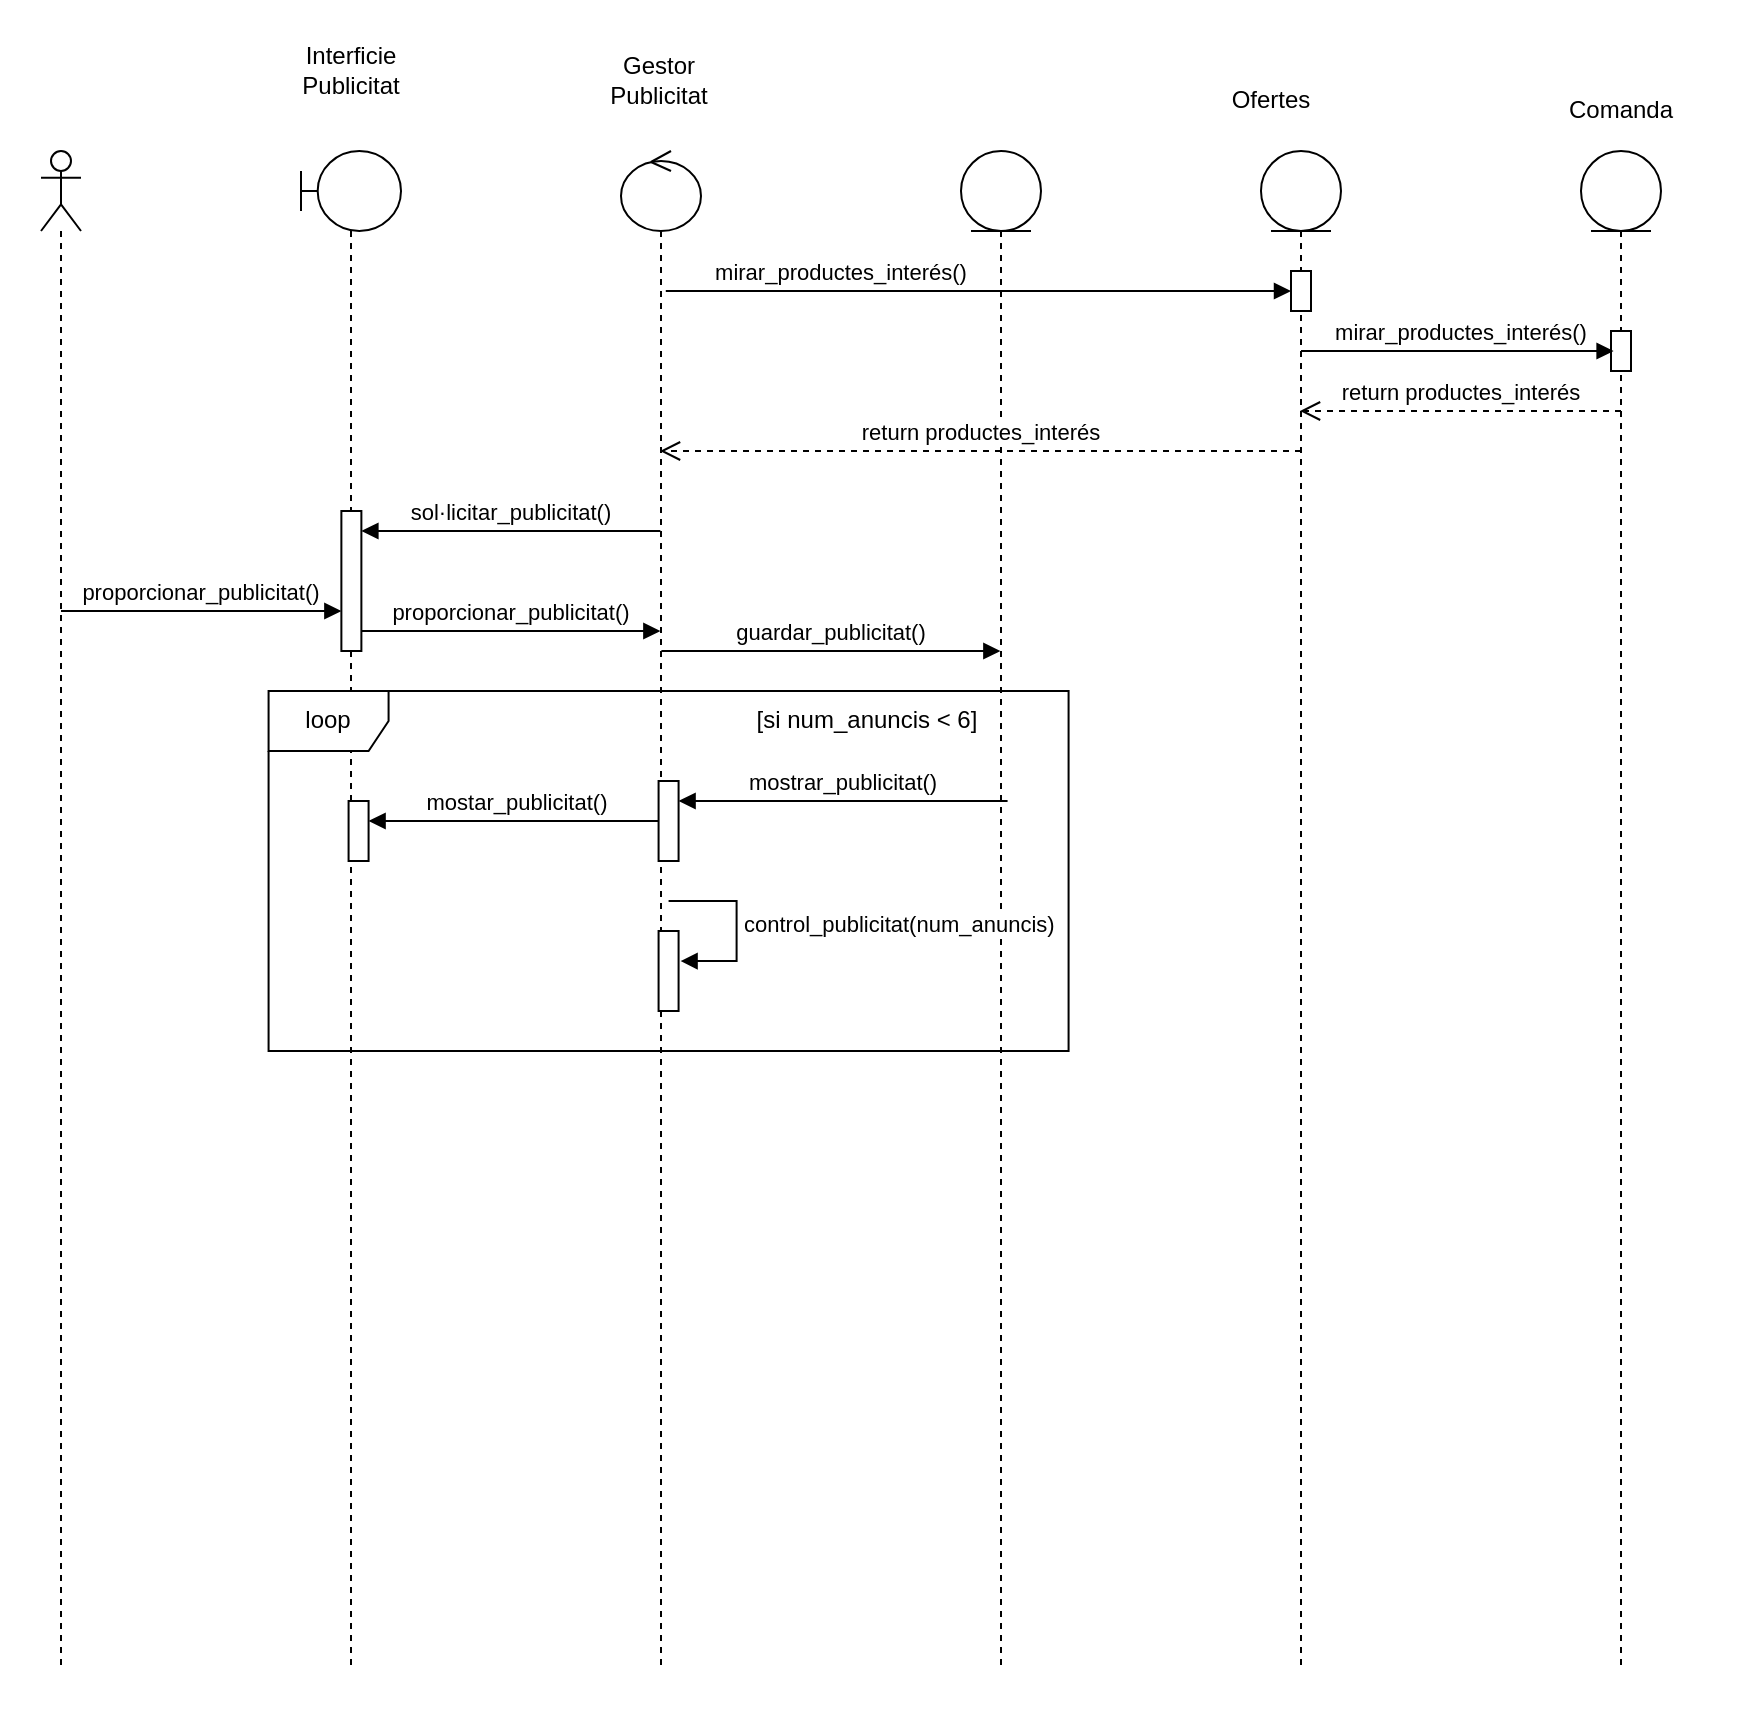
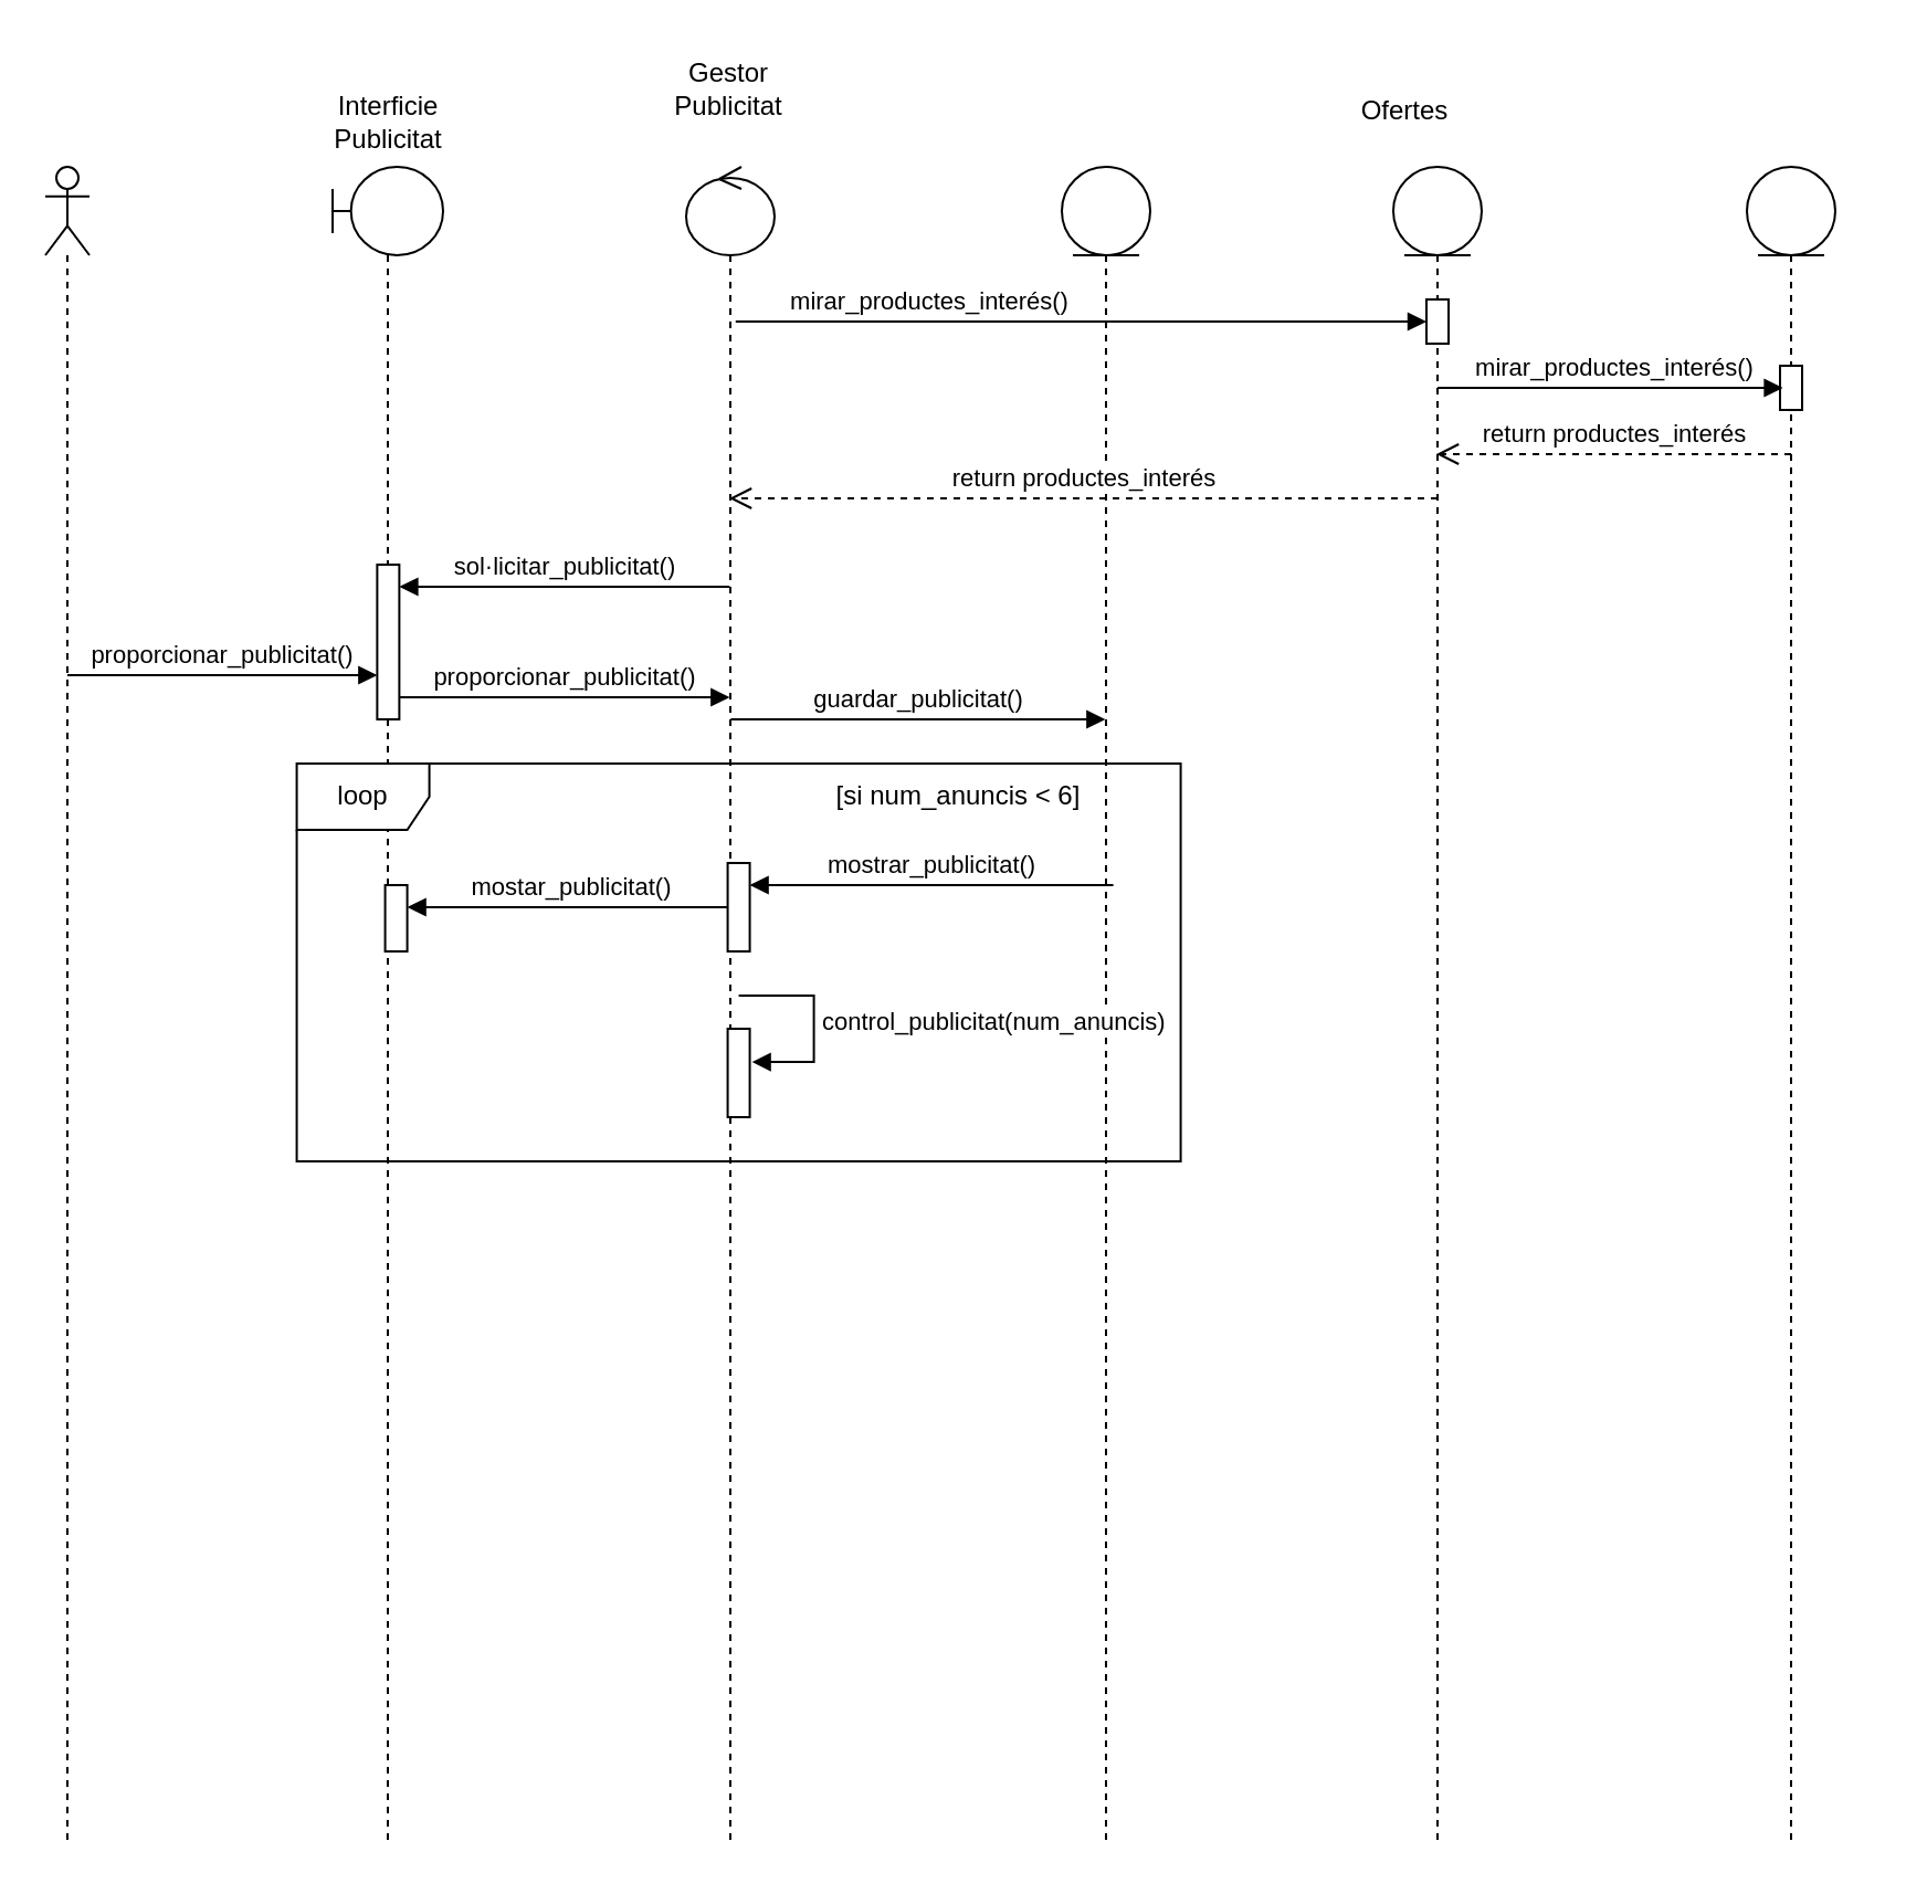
  <mxCell id="0" />
  <mxCell id="1" parent="0" />
  <mxCell id="2" value="" style="shape=umlLifeline;perimeter=lifelinePerimeter;whiteSpace=wrap;html=1;container=1;dropTarget=0;collapsible=0;recursiveResize=0;outlineConnect=0;portConstraint=eastwest;newEdgeStyle={&quot;curved&quot;:0,&quot;rounded&quot;:0};participant=umlActor;" parent="1" vertex="1"><mxGeometry x="20" y="75" width="20" height="760" as="geometry" /></mxCell>
  <mxCell id="3" value="" style="shape=umlLifeline;perimeter=lifelinePerimeter;whiteSpace=wrap;html=1;container=1;dropTarget=0;collapsible=0;recursiveResize=0;outlineConnect=0;portConstraint=eastwest;newEdgeStyle={&quot;curved&quot;:0,&quot;rounded&quot;:0};participant=umlBoundary;" parent="1" vertex="1"><mxGeometry x="150" y="75" width="50" height="760" as="geometry" /></mxCell>
  <mxCell id="4" value="" style="html=1;points=[[0,0,0,0,5],[0,1,0,0,-5],[1,0,0,0,5],[1,1,0,0,-5]];perimeter=orthogonalPerimeter;outlineConnect=0;targetShapes=umlLifeline;portConstraint=eastwest;newEdgeStyle={&quot;curved&quot;:0,&quot;rounded&quot;:0};" parent="3" vertex="1"><mxGeometry x="20.19" y="180" width="10" height="70" as="geometry" /></mxCell>
  <mxCell id="5" value="" style="shape=umlLifeline;perimeter=lifelinePerimeter;whiteSpace=wrap;html=1;container=1;dropTarget=0;collapsible=0;recursiveResize=0;outlineConnect=0;portConstraint=eastwest;newEdgeStyle={&quot;curved&quot;:0,&quot;rounded&quot;:0};participant=umlControl;" parent="1" vertex="1"><mxGeometry x="310" y="75" width="40" height="760" as="geometry" /></mxCell>
  <mxCell id="6" value="" style="html=1;points=[[0,0,0,0,5],[0,1,0,0,-5],[1,0,0,0,5],[1,1,0,0,-5]];perimeter=orthogonalPerimeter;outlineConnect=0;targetShapes=umlLifeline;portConstraint=eastwest;newEdgeStyle={&quot;curved&quot;:0,&quot;rounded&quot;:0};" parent="5" vertex="1"><mxGeometry x="18.79" y="390" width="10" height="40" as="geometry" /></mxCell>
  <mxCell id="7" value="" style="shape=umlLifeline;perimeter=lifelinePerimeter;whiteSpace=wrap;html=1;container=1;dropTarget=0;collapsible=0;recursiveResize=0;outlineConnect=0;portConstraint=eastwest;newEdgeStyle={&quot;curved&quot;:0,&quot;rounded&quot;:0};participant=umlEntity;" parent="1" vertex="1"><mxGeometry x="480" y="75" width="40" height="760" as="geometry" /></mxCell>
- <mxCell id="8" value="Interficie&lt;div&gt;Publicitat&lt;/div&gt;" style="text;html=1;align=center;verticalAlign=middle;resizable=0;points=[];autosize=1;strokeColor=none;fillColor=none;" parent="1" vertex="1"><mxGeometry x="140" y="15" width="70" height="40" as="geometry" /></mxCell>
+ <mxCell id="8" value="Interficie&lt;div&gt;Publicitat&lt;/div&gt;" style="text;html=1;align=center;verticalAlign=middle;resizable=0;points=[];autosize=1;strokeColor=none;fillColor=none;" parent="1" vertex="1"><mxGeometry x="140" y="35" width="70" height="40" as="geometry" /></mxCell>
  <mxCell id="9" value="Gestor&lt;div&gt;Publicitat&lt;/div&gt;" style="text;html=1;align=center;verticalAlign=middle;resizable=0;points=[];autosize=1;strokeColor=none;fillColor=none;" parent="1" vertex="1"><mxGeometry x="294" y="20" width="70" height="40" as="geometry" /></mxCell>
  <mxCell id="10" value="sol·licitar_publicitat()" style="html=1;verticalAlign=bottom;endArrow=block;curved=0;rounded=0;" parent="1" edge="1"><mxGeometry width="80" relative="1" as="geometry"><mxPoint x="329.69" y="265" as="sourcePoint" /><mxPoint x="180.19" y="265" as="targetPoint" /></mxGeometry></mxCell>
  <mxCell id="11" value="" style="shape=umlLifeline;perimeter=lifelinePerimeter;whiteSpace=wrap;html=1;container=1;dropTarget=0;collapsible=0;recursiveResize=0;outlineConnect=0;portConstraint=eastwest;newEdgeStyle={&quot;curved&quot;:0,&quot;rounded&quot;:0};participant=umlEntity;" parent="1" vertex="1"><mxGeometry x="630" y="75" width="40" height="760" as="geometry" /></mxCell>
  <mxCell id="12" value="" style="html=1;points=[[0,0,0,0,5],[0,1,0,0,-5],[1,0,0,0,5],[1,1,0,0,-5]];perimeter=orthogonalPerimeter;outlineConnect=0;targetShapes=umlLifeline;portConstraint=eastwest;newEdgeStyle={&quot;curved&quot;:0,&quot;rounded&quot;:0};" parent="11" vertex="1"><mxGeometry x="15" y="60" width="10" height="20" as="geometry" /></mxCell>
  <mxCell id="13" value="Ofertes" style="text;html=1;align=center;verticalAlign=middle;resizable=0;points=[];autosize=1;strokeColor=none;fillColor=none;" parent="1" vertex="1"><mxGeometry x="605" y="35" width="60" height="30" as="geometry" /></mxCell>
  <mxCell id="14" value="mirar_productes_interés()" style="html=1;verticalAlign=bottom;endArrow=block;curved=0;rounded=0;" parent="1" target="12" edge="1"><mxGeometry x="-0.44" width="80" relative="1" as="geometry"><mxPoint x="332.4" y="145" as="sourcePoint" /><mxPoint x="640" y="145" as="targetPoint" /><mxPoint as="offset" /></mxGeometry></mxCell>
  <mxCell id="15" value="proporcionar_publicitat()" style="html=1;verticalAlign=bottom;endArrow=block;curved=0;rounded=0;" parent="1" edge="1"><mxGeometry width="80" relative="1" as="geometry"><mxPoint x="180.19" y="315" as="sourcePoint" /><mxPoint x="329.69" y="315" as="targetPoint" /></mxGeometry></mxCell>
  <mxCell id="16" value="proporcionar_publicitat()" style="html=1;verticalAlign=bottom;endArrow=block;curved=0;rounded=0;" parent="1" edge="1"><mxGeometry width="80" relative="1" as="geometry"><mxPoint x="30" y="305" as="sourcePoint" /><mxPoint x="170.19" y="305" as="targetPoint" /></mxGeometry></mxCell>
  <mxCell id="17" value="guardar_publicitat()" style="html=1;verticalAlign=bottom;endArrow=block;curved=0;rounded=0;" parent="1" edge="1"><mxGeometry width="80" relative="1" as="geometry"><mxPoint x="330.19" y="325" as="sourcePoint" /><mxPoint x="499.69" y="325" as="targetPoint" /></mxGeometry></mxCell>
  <mxCell id="18" value="" style="shape=umlLifeline;perimeter=lifelinePerimeter;whiteSpace=wrap;html=1;container=1;dropTarget=0;collapsible=0;recursiveResize=0;outlineConnect=0;portConstraint=eastwest;newEdgeStyle={&quot;curved&quot;:0,&quot;rounded&quot;:0};participant=umlEntity;" vertex="1" parent="1"><mxGeometry x="790" y="75" width="40" height="760" as="geometry" /></mxCell>
  <mxCell id="19" value="" style="html=1;points=[[0,0,0,0,5],[0,1,0,0,-5],[1,0,0,0,5],[1,1,0,0,-5]];perimeter=orthogonalPerimeter;outlineConnect=0;targetShapes=umlLifeline;portConstraint=eastwest;newEdgeStyle={&quot;curved&quot;:0,&quot;rounded&quot;:0};" vertex="1" parent="18"><mxGeometry x="15" y="90" width="10" height="20" as="geometry" /></mxCell>
  <mxCell id="20" value="mirar_productes_interés()" style="html=1;verticalAlign=bottom;endArrow=block;curved=0;rounded=0;" edge="1" parent="1"><mxGeometry x="0.024" width="80" relative="1" as="geometry"><mxPoint x="650" y="175" as="sourcePoint" /><mxPoint x="806.3" y="175" as="targetPoint" /><mxPoint as="offset" /></mxGeometry></mxCell>
  <mxCell id="21" value="return productes_interés" style="html=1;verticalAlign=bottom;endArrow=open;dashed=1;endSize=8;curved=0;rounded=0;" edge="1" parent="1" target="11"><mxGeometry relative="1" as="geometry"><mxPoint x="810" y="205" as="sourcePoint" /><mxPoint x="730" y="205" as="targetPoint" /></mxGeometry></mxCell>
  <mxCell id="22" value="return productes_interés" style="html=1;verticalAlign=bottom;endArrow=open;dashed=1;endSize=8;curved=0;rounded=0;" edge="1" parent="1" target="5"><mxGeometry relative="1" as="geometry"><mxPoint x="650" y="225" as="sourcePoint" /><mxPoint x="490" y="225" as="targetPoint" /></mxGeometry></mxCell>
- <mxCell id="23" value="Comanda" style="text;html=1;align=center;verticalAlign=middle;resizable=0;points=[];autosize=1;strokeColor=none;fillColor=none;" vertex="1" parent="1"><mxGeometry x="770" y="40" width="80" height="30" as="geometry" /></mxCell>
  <mxCell id="24" value="loop" style="shape=umlFrame;whiteSpace=wrap;html=1;pointerEvents=0;" vertex="1" parent="1"><mxGeometry x="133.79" y="345" width="400" height="180" as="geometry" /></mxCell>
  <mxCell id="25" value="" style="html=1;points=[[0,0,0,0,5],[0,1,0,0,-5],[1,0,0,0,5],[1,1,0,0,-5]];perimeter=orthogonalPerimeter;outlineConnect=0;targetShapes=umlLifeline;portConstraint=eastwest;newEdgeStyle={&quot;curved&quot;:0,&quot;rounded&quot;:0};" parent="1" vertex="1"><mxGeometry x="173.79" y="400" width="10" height="30" as="geometry" /></mxCell>
  <mxCell id="26" value="mostar_publicitat()" style="html=1;verticalAlign=bottom;endArrow=block;curved=0;rounded=0;" parent="1" edge="1"><mxGeometry width="80" relative="1" as="geometry"><mxPoint x="333.29" y="410" as="sourcePoint" /><mxPoint x="183.79" y="410" as="targetPoint" /></mxGeometry></mxCell>
  <mxCell id="27" value="" style="html=1;points=[[0,0,0,0,5],[0,1,0,0,-5],[1,0,0,0,5],[1,1,0,0,-5]];perimeter=orthogonalPerimeter;outlineConnect=0;targetShapes=umlLifeline;portConstraint=eastwest;newEdgeStyle={&quot;curved&quot;:0,&quot;rounded&quot;:0};" parent="1" vertex="1"><mxGeometry x="328.79" y="390" width="10" height="40" as="geometry" /></mxCell>
  <mxCell id="28" value="mostrar_publicitat()" style="html=1;verticalAlign=bottom;endArrow=block;curved=0;rounded=0;" parent="1" edge="1"><mxGeometry width="80" relative="1" as="geometry"><mxPoint x="503.29" y="400" as="sourcePoint" /><mxPoint x="338.79" y="400" as="targetPoint" /></mxGeometry></mxCell>
  <mxCell id="29" value="[si num_anuncis &amp;lt; 6]" style="text;html=1;align=center;verticalAlign=middle;resizable=0;points=[];autosize=1;strokeColor=none;fillColor=none;" vertex="1" parent="1"><mxGeometry x="367.79" y="345" width="130" height="30" as="geometry" /></mxCell>
  <mxCell id="30" value="&lt;span style=&quot;text-align: center;&quot;&gt;control_publicitat(num_anuncis)&lt;/span&gt;" style="html=1;align=left;spacingLeft=2;endArrow=block;rounded=0;edgeStyle=orthogonalEdgeStyle;curved=0;rounded=0;" parent="1" edge="1"><mxGeometry relative="1" as="geometry"><mxPoint x="333.79" y="450" as="sourcePoint" /><Array as="points"><mxPoint x="367.79" y="479.98" /></Array><mxPoint x="339.79" y="480.014" as="targetPoint" /></mxGeometry></mxCell>
